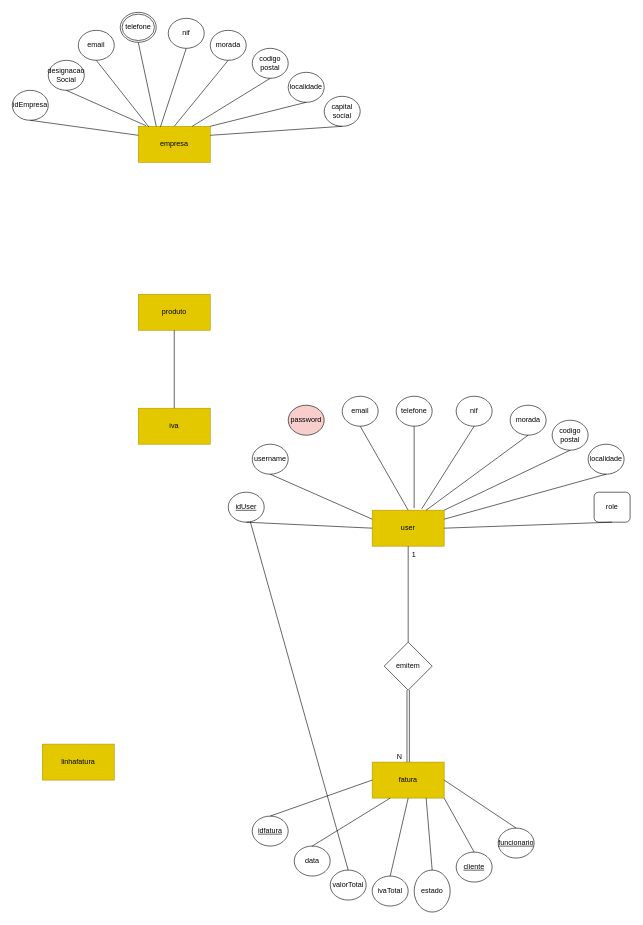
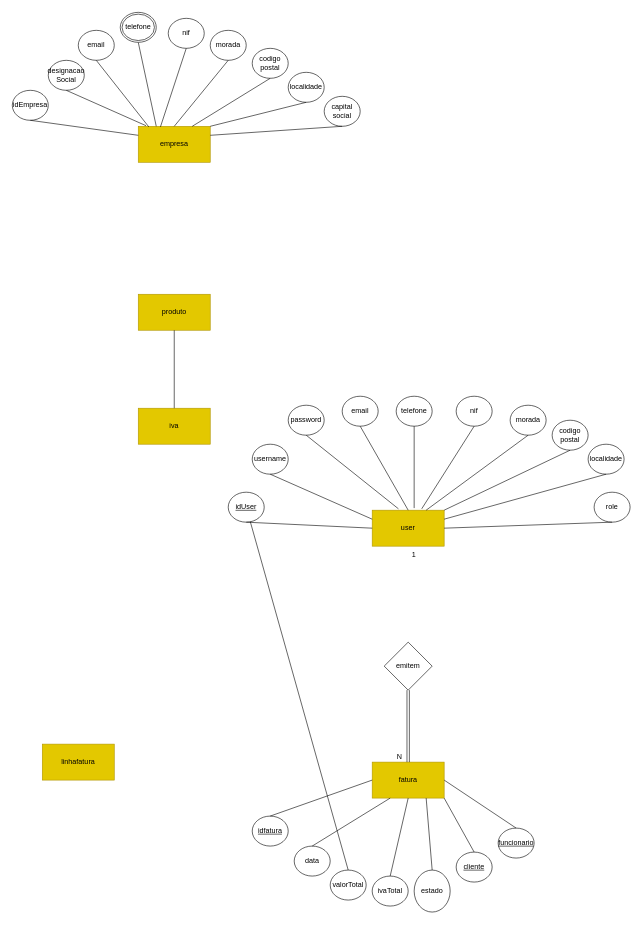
  <mxCell id="0" />
  <mxCell id="1" parent="0" />
  <mxCell id="2" value="empresa" style="rounded=0;whiteSpace=wrap;html=1;fillColor=#e3c800;fontColor=#000000;strokeColor=#B09500;" vertex="1" parent="1"><mxGeometry x="230" y="210" width="120" height="60" as="geometry" /></mxCell>
  <mxCell id="3" value="idEmpresa" style="ellipse;whiteSpace=wrap;html=1;" vertex="1" parent="1"><mxGeometry x="20" y="150" width="60" height="50" as="geometry" /></mxCell>
  <mxCell id="4" value="" style="endArrow=none;html=1;rounded=0;exitX=0.5;exitY=1;exitDx=0;exitDy=0;entryX=0;entryY=0.25;entryDx=0;entryDy=0;" edge="1" parent="1" source="3" target="2"><mxGeometry width="50" height="50" relative="1" as="geometry"><mxPoint x="270" y="210" as="sourcePoint" /><mxPoint x="320" y="160" as="targetPoint" /></mxGeometry></mxCell>
  <mxCell id="5" value="designacao&lt;br&gt;Social" style="ellipse;whiteSpace=wrap;html=1;" vertex="1" parent="1"><mxGeometry x="80" y="100" width="60" height="50" as="geometry" /></mxCell>
  <mxCell id="6" value="" style="endArrow=none;html=1;rounded=0;exitX=0.5;exitY=1;exitDx=0;exitDy=0;entryX=0.108;entryY=-0.017;entryDx=0;entryDy=0;entryPerimeter=0;" edge="1" parent="1" source="5" target="2"><mxGeometry width="50" height="50" relative="1" as="geometry"><mxPoint x="350" y="180" as="sourcePoint" /><mxPoint x="320" y="180" as="targetPoint" /></mxGeometry></mxCell>
  <mxCell id="7" value="email" style="ellipse;whiteSpace=wrap;html=1;" vertex="1" parent="1"><mxGeometry x="130" y="50" width="60" height="50" as="geometry" /></mxCell>
  <mxCell id="8" value="" style="endArrow=none;html=1;rounded=0;exitX=0.5;exitY=1;exitDx=0;exitDy=0;entryX=0.147;entryY=0.017;entryDx=0;entryDy=0;entryPerimeter=0;" edge="1" parent="1" source="7" target="2"><mxGeometry width="50" height="50" relative="1" as="geometry"><mxPoint x="410" y="155" as="sourcePoint" /><mxPoint x="380" y="155" as="targetPoint" /></mxGeometry></mxCell>
  <mxCell id="9" value="" style="endArrow=none;html=1;rounded=0;exitX=0.5;exitY=1;exitDx=0;exitDy=0;entryX=0.25;entryY=0;entryDx=0;entryDy=0;" edge="1" parent="1" source="10" target="2"><mxGeometry width="50" height="50" relative="1" as="geometry"><mxPoint x="390" y="150" as="sourcePoint" /><mxPoint x="300" y="250" as="targetPoint" /></mxGeometry></mxCell>
  <mxCell id="10" value="telefone" style="ellipse;shape=doubleEllipse;margin=3;whiteSpace=wrap;html=1;align=center;" vertex="1" parent="1"><mxGeometry x="200" y="20" width="60" height="50" as="geometry" /></mxCell>
  <mxCell id="11" value="nif" style="ellipse;whiteSpace=wrap;html=1;" vertex="1" parent="1"><mxGeometry x="280" y="30" width="60" height="50" as="geometry" /></mxCell>
  <mxCell id="12" value="" style="endArrow=none;html=1;rounded=0;exitX=0.5;exitY=1;exitDx=0;exitDy=0;entryX=0.308;entryY=0.017;entryDx=0;entryDy=0;entryPerimeter=0;" edge="1" parent="1" source="11" target="2"><mxGeometry width="50" height="50" relative="1" as="geometry"><mxPoint x="550" y="185" as="sourcePoint" /><mxPoint x="440" y="240" as="targetPoint" /></mxGeometry></mxCell>
  <mxCell id="13" value="morada" style="ellipse;whiteSpace=wrap;html=1;" vertex="1" parent="1"><mxGeometry x="350" y="50" width="60" height="50" as="geometry" /></mxCell>
  <mxCell id="14" value="" style="endArrow=none;html=1;rounded=0;exitX=0.5;exitY=1;exitDx=0;exitDy=0;entryX=0.5;entryY=0;entryDx=0;entryDy=0;" edge="1" parent="1" source="13" target="2"><mxGeometry width="50" height="50" relative="1" as="geometry"><mxPoint x="630" y="175" as="sourcePoint" /><mxPoint x="490" y="230" as="targetPoint" /></mxGeometry></mxCell>
  <mxCell id="15" value="codigo postal" style="ellipse;whiteSpace=wrap;html=1;" vertex="1" parent="1"><mxGeometry x="420" y="80" width="60" height="50" as="geometry" /></mxCell>
  <mxCell id="16" value="" style="endArrow=none;html=1;rounded=0;exitX=0.5;exitY=1;exitDx=0;exitDy=0;entryX=0.75;entryY=0;entryDx=0;entryDy=0;" edge="1" parent="1" source="15" target="2"><mxGeometry width="50" height="50" relative="1" as="geometry"><mxPoint x="640" y="185" as="sourcePoint" /><mxPoint x="340" y="220" as="targetPoint" /></mxGeometry></mxCell>
  <mxCell id="17" value="localidade" style="ellipse;whiteSpace=wrap;html=1;" vertex="1" parent="1"><mxGeometry x="480" y="120" width="60" height="50" as="geometry" /></mxCell>
  <mxCell id="18" value="" style="endArrow=none;html=1;rounded=0;exitX=0.5;exitY=1;exitDx=0;exitDy=0;entryX=1;entryY=0;entryDx=0;entryDy=0;" edge="1" parent="1" source="17" target="2"><mxGeometry width="50" height="50" relative="1" as="geometry"><mxPoint x="660" y="255" as="sourcePoint" /><mxPoint x="350" y="280" as="targetPoint" /></mxGeometry></mxCell>
  <mxCell id="19" value="capital social" style="ellipse;whiteSpace=wrap;html=1;" vertex="1" parent="1"><mxGeometry x="540" y="160" width="60" height="50" as="geometry" /></mxCell>
  <mxCell id="20" value="" style="endArrow=none;html=1;rounded=0;exitX=0.5;exitY=1;exitDx=0;exitDy=0;entryX=1;entryY=0.25;entryDx=0;entryDy=0;" edge="1" parent="1" source="19" target="2"><mxGeometry width="50" height="50" relative="1" as="geometry"><mxPoint x="660" y="335" as="sourcePoint" /><mxPoint x="360" y="290" as="targetPoint" /></mxGeometry></mxCell>
  <mxCell id="21" value="fatura" style="rounded=0;whiteSpace=wrap;html=1;fillColor=#e3c800;fontColor=#000000;strokeColor=#B09500;" vertex="1" parent="1"><mxGeometry x="620" y="1270" width="120" height="60" as="geometry" /></mxCell>
  <mxCell id="22" value="iva" style="rounded=0;whiteSpace=wrap;html=1;fillColor=#e3c800;fontColor=#000000;strokeColor=#B09500;" vertex="1" parent="1"><mxGeometry x="230" y="680" width="120" height="60" as="geometry" /></mxCell>
  <mxCell id="23" value="linhafatura" style="rounded=0;whiteSpace=wrap;html=1;fillColor=#e3c800;fontColor=#000000;strokeColor=#B09500;" vertex="1" parent="1"><mxGeometry x="70" y="1240" width="120" height="60" as="geometry" /></mxCell>
  <mxCell id="24" value="produto" style="rounded=0;whiteSpace=wrap;html=1;fillColor=#e3c800;fontColor=#000000;strokeColor=#B09500;" vertex="1" parent="1"><mxGeometry x="230" y="490" width="120" height="60" as="geometry" /></mxCell>
  <mxCell id="25" value="user" style="rounded=0;whiteSpace=wrap;html=1;fillColor=#e3c800;fontColor=#000000;strokeColor=#B09500;" vertex="1" parent="1"><mxGeometry x="620" y="850" width="120" height="60" as="geometry" /></mxCell>
  <mxCell id="26" value="emitem" style="rhombus;whiteSpace=wrap;html=1;" vertex="1" parent="1"><mxGeometry x="640" y="1070" width="80" height="80" as="geometry" /></mxCell>
- <mxCell id="27" value="" style="endArrow=none;html=1;rounded=0;entryX=0.5;entryY=1;entryDx=0;entryDy=0;exitX=0.5;exitY=0;exitDx=0;exitDy=0;" edge="1" parent="1" source="26" target="25"><mxGeometry width="50" height="50" relative="1" as="geometry"><mxPoint x="550" y="740" as="sourcePoint" /><mxPoint x="600" y="690" as="targetPoint" /></mxGeometry></mxCell>
  <mxCell id="28" value="idUser" style="ellipse;whiteSpace=wrap;html=1;fontStyle=4" vertex="1" parent="1"><mxGeometry x="380" y="820" width="60" height="50" as="geometry" /></mxCell>
  <mxCell id="29" value="" style="endArrow=none;html=1;rounded=0;exitX=0.5;exitY=1;exitDx=0;exitDy=0;entryX=0;entryY=0.5;entryDx=0;entryDy=0;" edge="1" parent="1" source="28" target="25"><mxGeometry width="50" height="50" relative="1" as="geometry"><mxPoint x="590" y="845" as="sourcePoint" /><mxPoint x="280" y="735" as="targetPoint" /></mxGeometry></mxCell>
  <mxCell id="30" value="username" style="ellipse;whiteSpace=wrap;html=1;" vertex="1" parent="1"><mxGeometry x="420" y="740" width="60" height="50" as="geometry" /></mxCell>
  <mxCell id="31" value="" style="endArrow=none;html=1;rounded=0;exitX=0.5;exitY=1;exitDx=0;exitDy=0;entryX=0;entryY=0.25;entryDx=0;entryDy=0;" edge="1" parent="1" source="30" target="25"><mxGeometry width="50" height="50" relative="1" as="geometry"><mxPoint x="600" y="855" as="sourcePoint" /><mxPoint x="290" y="745" as="targetPoint" /></mxGeometry></mxCell>
- <mxCell id="32" value="password" style="ellipse;whiteSpace=wrap;html=1;fillColor=#f8cecc;" vertex="1" parent="1"><mxGeometry x="480" y="675" width="60" height="50" as="geometry" /></mxCell>
+ <mxCell id="32" value="password" style="ellipse;whiteSpace=wrap;html=1;" vertex="1" parent="1"><mxGeometry x="480" y="675" width="60" height="50" as="geometry" /></mxCell>
+ <mxCell id="33" value="" style="endArrow=none;html=1;rounded=0;exitX=0.5;exitY=1;exitDx=0;exitDy=0;entryX=0.365;entryY=-0.038;entryDx=0;entryDy=0;entryPerimeter=0;" edge="1" parent="1" source="32" target="25"><mxGeometry width="50" height="50" relative="1" as="geometry"><mxPoint x="610" y="865" as="sourcePoint" /><mxPoint x="300" y="755" as="targetPoint" /></mxGeometry></mxCell>
  <mxCell id="34" value="email" style="ellipse;whiteSpace=wrap;html=1;" vertex="1" parent="1"><mxGeometry x="570" y="660" width="60" height="50" as="geometry" /></mxCell>
  <mxCell id="35" value="" style="endArrow=none;html=1;rounded=0;exitX=0.5;exitY=1;exitDx=0;exitDy=0;entryX=0.5;entryY=0;entryDx=0;entryDy=0;" edge="1" parent="1" source="34" target="25"><mxGeometry width="50" height="50" relative="1" as="geometry"><mxPoint x="620" y="875" as="sourcePoint" /><mxPoint x="310" y="765" as="targetPoint" /></mxGeometry></mxCell>
  <mxCell id="36" value="telefone" style="ellipse;whiteSpace=wrap;html=1;" vertex="1" parent="1"><mxGeometry x="660" y="660" width="60" height="50" as="geometry" /></mxCell>
  <mxCell id="37" value="" style="endArrow=none;html=1;rounded=0;exitX=0.5;exitY=1;exitDx=0;exitDy=0;entryX=0.583;entryY=-0.058;entryDx=0;entryDy=0;entryPerimeter=0;" edge="1" parent="1" source="36" target="25"><mxGeometry width="50" height="50" relative="1" as="geometry"><mxPoint x="630" y="885" as="sourcePoint" /><mxPoint x="320" y="775" as="targetPoint" /></mxGeometry></mxCell>
  <mxCell id="38" value="nif" style="ellipse;whiteSpace=wrap;html=1;" vertex="1" parent="1"><mxGeometry x="760" y="660" width="60" height="50" as="geometry" /></mxCell>
  <mxCell id="39" value="" style="endArrow=none;html=1;rounded=0;exitX=0.5;exitY=1;exitDx=0;exitDy=0;entryX=0.688;entryY=-0.038;entryDx=0;entryDy=0;entryPerimeter=0;" edge="1" parent="1" source="38" target="25"><mxGeometry width="50" height="50" relative="1" as="geometry"><mxPoint x="640" y="895" as="sourcePoint" /><mxPoint x="330" y="785" as="targetPoint" /></mxGeometry></mxCell>
  <mxCell id="40" value="morada" style="ellipse;whiteSpace=wrap;html=1;" vertex="1" parent="1"><mxGeometry x="850" y="675" width="60" height="50" as="geometry" /></mxCell>
  <mxCell id="41" value="" style="endArrow=none;html=1;rounded=0;exitX=0.5;exitY=1;exitDx=0;exitDy=0;entryX=0.75;entryY=0;entryDx=0;entryDy=0;" edge="1" parent="1" source="40" target="25"><mxGeometry width="50" height="50" relative="1" as="geometry"><mxPoint x="650" y="905" as="sourcePoint" /><mxPoint x="340" y="795" as="targetPoint" /></mxGeometry></mxCell>
  <mxCell id="42" value="codigo&lt;br&gt;postal" style="ellipse;whiteSpace=wrap;html=1;" vertex="1" parent="1"><mxGeometry x="920" y="700" width="60" height="50" as="geometry" /></mxCell>
  <mxCell id="43" value="" style="endArrow=none;html=1;rounded=0;exitX=0.5;exitY=1;exitDx=0;exitDy=0;entryX=1;entryY=0;entryDx=0;entryDy=0;" edge="1" parent="1" source="42" target="25"><mxGeometry width="50" height="50" relative="1" as="geometry"><mxPoint x="660" y="915" as="sourcePoint" /><mxPoint x="350" y="805" as="targetPoint" /></mxGeometry></mxCell>
  <mxCell id="44" value="localidade" style="ellipse;whiteSpace=wrap;html=1;" vertex="1" parent="1"><mxGeometry x="980" y="740" width="60" height="50" as="geometry" /></mxCell>
  <mxCell id="45" value="" style="endArrow=none;html=1;rounded=0;exitX=0.5;exitY=1;exitDx=0;exitDy=0;entryX=1;entryY=0.25;entryDx=0;entryDy=0;" edge="1" parent="1" source="44" target="25"><mxGeometry width="50" height="50" relative="1" as="geometry"><mxPoint x="670" y="925" as="sourcePoint" /><mxPoint x="360" y="815" as="targetPoint" /></mxGeometry></mxCell>
- <mxCell id="46" value="role" style="whiteSpace=wrap;html=1;rounded=1;" vertex="1" parent="1"><mxGeometry x="990" y="820" width="60" height="50" as="geometry" /></mxCell>
+ <mxCell id="46" value="role" style="ellipse;whiteSpace=wrap;html=1;" vertex="1" parent="1"><mxGeometry x="990" y="820" width="60" height="50" as="geometry" /></mxCell>
  <mxCell id="47" value="" style="endArrow=none;html=1;rounded=0;exitX=0.5;exitY=1;exitDx=0;exitDy=0;entryX=1;entryY=0.5;entryDx=0;entryDy=0;" edge="1" parent="1" source="46" target="25"><mxGeometry width="50" height="50" relative="1" as="geometry"><mxPoint x="1050" y="995" as="sourcePoint" /><mxPoint x="820" y="870" as="targetPoint" /></mxGeometry></mxCell>
  <mxCell id="48" value="idfatura" style="ellipse;whiteSpace=wrap;html=1;shadow=0;fontStyle=4" vertex="1" parent="1"><mxGeometry x="420" y="1360" width="60" height="50" as="geometry" /></mxCell>
  <mxCell id="49" value="" style="endArrow=none;html=1;rounded=0;exitX=0.5;exitY=0;exitDx=0;exitDy=0;entryX=0;entryY=0.5;entryDx=0;entryDy=0;" edge="1" parent="1" source="48" target="21"><mxGeometry width="50" height="50" relative="1" as="geometry"><mxPoint x="570" y="1305" as="sourcePoint" /><mxPoint x="600" y="1340" as="targetPoint" /></mxGeometry></mxCell>
  <mxCell id="50" value="data" style="ellipse;whiteSpace=wrap;html=1;" vertex="1" parent="1"><mxGeometry x="490" y="1410" width="60" height="50" as="geometry" /></mxCell>
  <mxCell id="51" value="" style="endArrow=none;html=1;rounded=0;exitX=0.5;exitY=0;exitDx=0;exitDy=0;entryX=0.25;entryY=1;entryDx=0;entryDy=0;" edge="1" parent="1" source="50" target="21"><mxGeometry width="50" height="50" relative="1" as="geometry"><mxPoint x="580" y="1315" as="sourcePoint" /><mxPoint x="650" y="1340" as="targetPoint" /></mxGeometry></mxCell>
  <mxCell id="52" value="valorTotal" style="ellipse;whiteSpace=wrap;html=1;" vertex="1" parent="1"><mxGeometry x="550" y="1450" width="60" height="50" as="geometry" /></mxCell>
  <mxCell id="53" value="" style="endArrow=none;html=1;rounded=0;exitX=0.5;exitY=0;exitDx=0;exitDy=0;" edge="1" parent="1" source="52" target="28"><mxGeometry width="50" height="50" relative="1" as="geometry"><mxPoint x="590" y="1325" as="sourcePoint" /><mxPoint x="620" y="1360" as="targetPoint" /></mxGeometry></mxCell>
  <mxCell id="54" value="ivaTotal" style="ellipse;whiteSpace=wrap;html=1;" vertex="1" parent="1"><mxGeometry x="620" y="1460" width="60" height="50" as="geometry" /></mxCell>
  <mxCell id="55" value="" style="endArrow=none;html=1;rounded=0;exitX=0.5;exitY=0;exitDx=0;exitDy=0;entryX=0.5;entryY=1;entryDx=0;entryDy=0;" edge="1" parent="1" source="54" target="21"><mxGeometry width="50" height="50" relative="1" as="geometry"><mxPoint x="600" y="1335" as="sourcePoint" /><mxPoint x="630" y="1370" as="targetPoint" /></mxGeometry></mxCell>
  <mxCell id="56" value="estado" style="ellipse;whiteSpace=wrap;html=1;" vertex="1" parent="1"><mxGeometry x="690" y="1450" width="60" height="70" as="geometry" /></mxCell>
  <mxCell id="57" value="" style="endArrow=none;html=1;rounded=0;exitX=0.5;exitY=0;exitDx=0;exitDy=0;entryX=0.75;entryY=1;entryDx=0;entryDy=0;" edge="1" parent="1" source="56" target="21"><mxGeometry width="50" height="50" relative="1" as="geometry"><mxPoint x="610" y="1345" as="sourcePoint" /><mxPoint x="640" y="1380" as="targetPoint" /></mxGeometry></mxCell>
  <mxCell id="58" value="cliente" style="ellipse;whiteSpace=wrap;html=1;fontStyle=4" vertex="1" parent="1"><mxGeometry x="760" y="1420" width="60" height="50" as="geometry" /></mxCell>
  <mxCell id="59" value="" style="endArrow=none;html=1;rounded=0;exitX=0.5;exitY=0;exitDx=0;exitDy=0;entryX=1;entryY=1;entryDx=0;entryDy=0;" edge="1" parent="1" source="58" target="21"><mxGeometry width="50" height="50" relative="1" as="geometry"><mxPoint x="620" y="1355" as="sourcePoint" /><mxPoint x="650" y="1390" as="targetPoint" /></mxGeometry></mxCell>
  <mxCell id="60" value="funcionario" style="ellipse;whiteSpace=wrap;html=1;fontStyle=4" vertex="1" parent="1"><mxGeometry x="830" y="1380" width="60" height="50" as="geometry" /></mxCell>
  <mxCell id="61" value="" style="endArrow=none;html=1;rounded=0;exitX=0.5;exitY=0;exitDx=0;exitDy=0;entryX=1;entryY=0.5;entryDx=0;entryDy=0;" edge="1" parent="1" source="60" target="21"><mxGeometry width="50" height="50" relative="1" as="geometry"><mxPoint x="860" y="1425" as="sourcePoint" /><mxPoint x="890" y="1460" as="targetPoint" /></mxGeometry></mxCell>
  <mxCell id="62" value="1" style="text;html=1;strokeColor=none;fillColor=none;align=center;verticalAlign=middle;whiteSpace=wrap;rounded=0;" vertex="1" parent="1"><mxGeometry x="660" y="910" width="60" height="30" as="geometry" /></mxCell>
  <mxCell id="63" value="" style="shape=link;html=1;rounded=0;entryX=0.5;entryY=0;entryDx=0;entryDy=0;exitX=0.5;exitY=1;exitDx=0;exitDy=0;" edge="1" parent="1" source="26" target="21"><mxGeometry relative="1" as="geometry"><mxPoint x="670" y="1190" as="sourcePoint" /><mxPoint x="830" y="1190" as="targetPoint" /></mxGeometry></mxCell>
  <mxCell id="64" value="N" style="resizable=0;html=1;align=right;verticalAlign=bottom;" connectable="0" vertex="1" parent="63"><mxGeometry x="1" relative="1" as="geometry"><mxPoint x="-10" as="offset" /></mxGeometry></mxCell>
  <mxCell id="65" value="" style="endArrow=none;html=1;rounded=0;entryX=0.5;entryY=1;entryDx=0;entryDy=0;exitX=0.5;exitY=0;exitDx=0;exitDy=0;" edge="1" parent="1" source="22" target="24"><mxGeometry width="50" height="50" relative="1" as="geometry"><mxPoint x="120" y="740" as="sourcePoint" /><mxPoint x="170" y="690" as="targetPoint" /></mxGeometry></mxCell>
